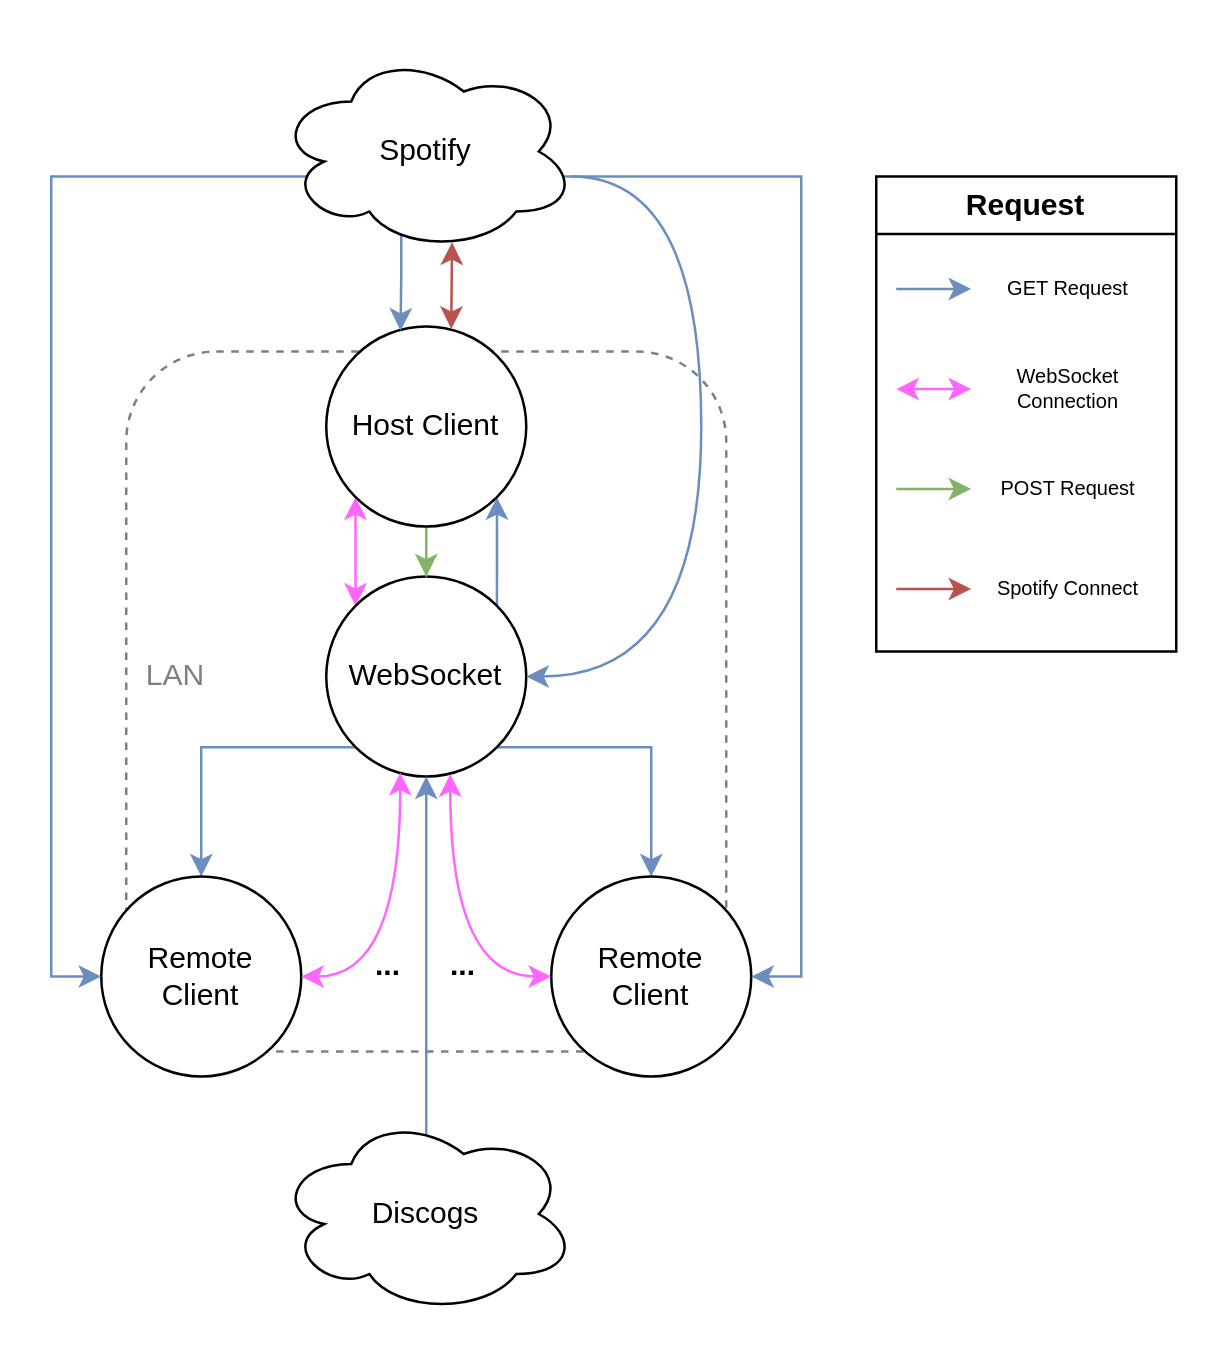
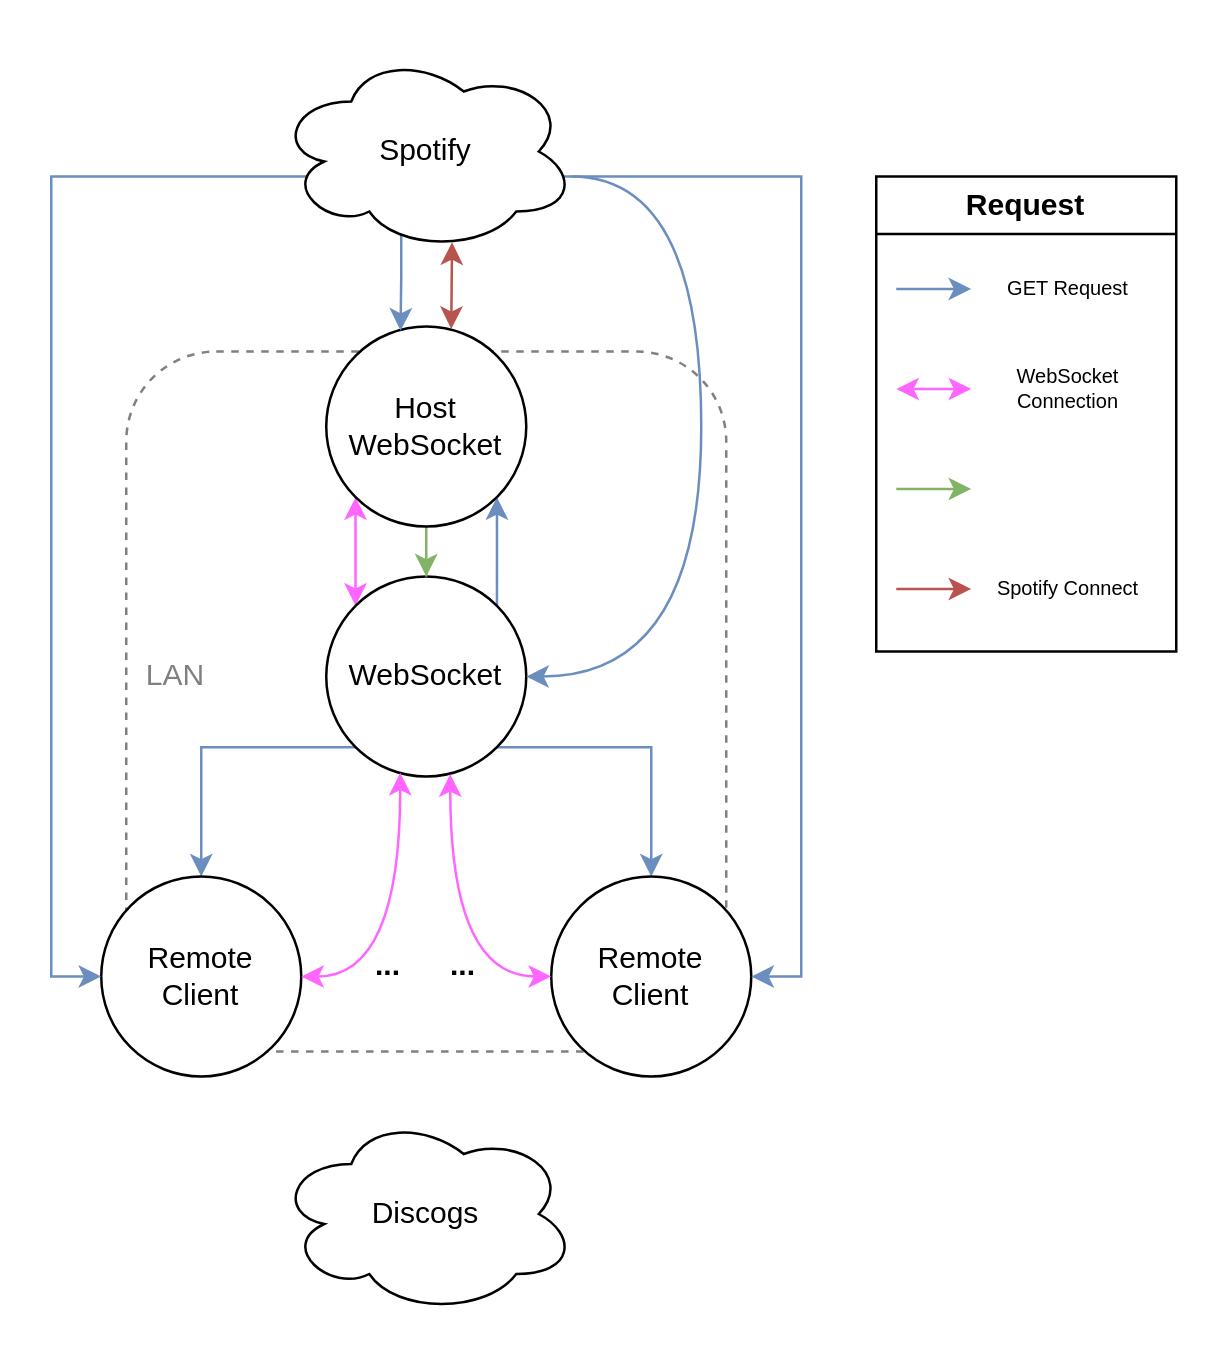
  <mxCell id="0" />
  <mxCell id="1" parent="0" />
  <mxCell id="2" value="" style="rounded=1;whiteSpace=wrap;html=1;fillColor=none;dashed=1;fontColor=#333333;strokeColor=#808080;" vertex="1" parent="1"><mxGeometry x="50" y="140" width="240" height="280" as="geometry" /></mxCell>
  <mxCell id="3" style="edgeStyle=orthogonalEdgeStyle;rounded=0;orthogonalLoop=1;jettySize=auto;html=1;exitX=0;exitY=0;exitDx=0;exitDy=0;entryX=0;entryY=1;entryDx=0;entryDy=0;startArrow=classic;startFill=1;fillColor=#ffcccc;strokeColor=#FF66FF;" edge="1" parent="1" source="7" target="9"><mxGeometry relative="1" as="geometry" /></mxCell>
  <mxCell id="4" style="edgeStyle=orthogonalEdgeStyle;rounded=0;orthogonalLoop=1;jettySize=auto;html=1;exitX=1;exitY=0;exitDx=0;exitDy=0;entryX=1;entryY=1;entryDx=0;entryDy=0;strokeColor=#6c8ebf;fillColor=#dae8fc;" edge="1" parent="1" source="7" target="9"><mxGeometry relative="1" as="geometry" /></mxCell>
  <mxCell id="5" style="edgeStyle=orthogonalEdgeStyle;rounded=0;orthogonalLoop=1;jettySize=auto;html=1;exitX=0;exitY=1;exitDx=0;exitDy=0;entryX=0.5;entryY=0;entryDx=0;entryDy=0;fillColor=#dae8fc;strokeColor=#6c8ebf;" edge="1" parent="1" source="7" target="10"><mxGeometry relative="1" as="geometry" /></mxCell>
  <mxCell id="6" style="edgeStyle=orthogonalEdgeStyle;rounded=0;orthogonalLoop=1;jettySize=auto;html=1;exitX=1;exitY=1;exitDx=0;exitDy=0;entryX=0.5;entryY=0;entryDx=0;entryDy=0;fillColor=#dae8fc;strokeColor=#6c8ebf;" edge="1" parent="1" source="7" target="11"><mxGeometry relative="1" as="geometry" /></mxCell>
  <mxCell id="7" value="WebSocket" style="ellipse;whiteSpace=wrap;html=1;aspect=fixed;" vertex="1" parent="1"><mxGeometry x="130" y="230" width="80" height="80" as="geometry" /></mxCell>
  <mxCell id="8" style="edgeStyle=orthogonalEdgeStyle;rounded=0;orthogonalLoop=1;jettySize=auto;html=1;entryX=0.5;entryY=0;entryDx=0;entryDy=0;fillColor=#d5e8d4;strokeColor=#82b366;" edge="1" parent="1" source="9" target="7"><mxGeometry relative="1" as="geometry" /></mxCell>
- <mxCell id="9" value="Host Client" style="ellipse;whiteSpace=wrap;html=1;aspect=fixed;" vertex="1" parent="1"><mxGeometry x="130" y="130" width="80" height="80" as="geometry" /></mxCell>
+ <mxCell id="9" value="Host WebSocket" style="ellipse;whiteSpace=wrap;html=1;aspect=fixed;" vertex="1" parent="1"><mxGeometry x="130" y="130" width="80" height="80" as="geometry" /></mxCell>
  <mxCell id="10" value="&lt;div&gt;Remote&lt;/div&gt;&lt;div&gt;Client&lt;/div&gt;" style="ellipse;whiteSpace=wrap;html=1;aspect=fixed;" vertex="1" parent="1"><mxGeometry x="40" y="350" width="80" height="80" as="geometry" /></mxCell>
  <mxCell id="11" value="&lt;div&gt;Remote&lt;/div&gt;&lt;div&gt;Client&lt;/div&gt;" style="ellipse;whiteSpace=wrap;html=1;aspect=fixed;" vertex="1" parent="1"><mxGeometry x="220" y="350" width="80" height="80" as="geometry" /></mxCell>
  <mxCell id="12" style="edgeStyle=orthogonalEdgeStyle;rounded=0;orthogonalLoop=1;jettySize=auto;html=1;entryX=1;entryY=0.5;entryDx=0;entryDy=0;curved=1;fillColor=#dae8fc;strokeColor=#6c8ebf;" edge="1" parent="1" source="29" target="7"><mxGeometry relative="1" as="geometry"><Array as="points"><mxPoint x="280" y="70" /><mxPoint x="280" y="270" /></Array></mxGeometry></mxCell>
  <mxCell id="13" style="edgeStyle=orthogonalEdgeStyle;rounded=0;orthogonalLoop=1;jettySize=auto;html=1;entryX=0;entryY=0.5;entryDx=0;entryDy=0;fillColor=#dae8fc;strokeColor=#6c8ebf;exitX=0.25;exitY=0.5;exitDx=0;exitDy=0;exitPerimeter=0;" edge="1" parent="1" source="29" target="10"><mxGeometry relative="1" as="geometry"><Array as="points"><mxPoint x="140" y="70" /><mxPoint x="20" y="70" /><mxPoint x="20" y="390" /></Array></mxGeometry></mxCell>
  <mxCell id="14" style="edgeStyle=orthogonalEdgeStyle;rounded=0;orthogonalLoop=1;jettySize=auto;html=1;entryX=1;entryY=0.5;entryDx=0;entryDy=0;fillColor=#dae8fc;strokeColor=#6c8ebf;exitX=0.833;exitY=0.5;exitDx=0;exitDy=0;exitPerimeter=0;flowAnimation=0;shadow=0;" edge="1" parent="1" source="29" target="11"><mxGeometry relative="1" as="geometry"><Array as="points"><mxPoint x="210" y="70" /><mxPoint x="320" y="70" /><mxPoint x="320" y="390" /></Array></mxGeometry></mxCell>
  <mxCell id="15" value="" style="edgeStyle=orthogonalEdgeStyle;rounded=0;orthogonalLoop=1;jettySize=auto;html=1;exitX=0.586;exitY=0.954;exitDx=0;exitDy=0;exitPerimeter=0;startArrow=classic;startFill=1;fillColor=#f8cecc;strokeColor=#b85450;" edge="1" parent="1" source="29"><mxGeometry relative="1" as="geometry"><mxPoint x="180.12" y="97" as="sourcePoint" /><mxPoint x="180" y="131" as="targetPoint" /></mxGeometry></mxCell>
  <mxCell id="16" value="Request" style="swimlane;whiteSpace=wrap;html=1;" vertex="1" parent="1"><mxGeometry x="350" y="70" width="120" height="190" as="geometry" /></mxCell>
  <mxCell id="17" style="edgeStyle=orthogonalEdgeStyle;rounded=0;orthogonalLoop=1;jettySize=auto;html=1;fillColor=#dae8fc;strokeColor=#6c8ebf;" edge="1" parent="16"><mxGeometry relative="1" as="geometry"><mxPoint x="8" y="45" as="sourcePoint" /><mxPoint x="38" y="45" as="targetPoint" /></mxGeometry></mxCell>
  <mxCell id="18" value="GET Request" style="text;html=1;align=center;verticalAlign=middle;whiteSpace=wrap;rounded=0;fontSize=8;" vertex="1" parent="16"><mxGeometry x="42" y="30" width="70" height="30" as="geometry" /></mxCell>
  <mxCell id="19" style="edgeStyle=orthogonalEdgeStyle;rounded=0;orthogonalLoop=1;jettySize=auto;html=1;strokeColor=#FF66FF;startArrow=classic;startFill=1;" edge="1" parent="16"><mxGeometry relative="1" as="geometry"><mxPoint x="8" y="85" as="sourcePoint" /><mxPoint x="38" y="85" as="targetPoint" /></mxGeometry></mxCell>
  <mxCell id="20" value="WebSocket Connection" style="text;html=1;align=center;verticalAlign=middle;whiteSpace=wrap;rounded=0;fontSize=8;" vertex="1" parent="16"><mxGeometry x="42" y="70" width="70" height="30" as="geometry" /></mxCell>
  <mxCell id="21" style="edgeStyle=orthogonalEdgeStyle;rounded=0;orthogonalLoop=1;jettySize=auto;html=1;fillColor=#d5e8d4;strokeColor=#82b366;" edge="1" parent="16"><mxGeometry relative="1" as="geometry"><mxPoint x="8" y="125" as="sourcePoint" /><mxPoint x="38" y="125" as="targetPoint" /></mxGeometry></mxCell>
- <mxCell id="22" value="POST Request" style="text;html=1;align=center;verticalAlign=middle;whiteSpace=wrap;rounded=0;fontSize=8;" vertex="1" parent="16"><mxGeometry x="42" y="110" width="70" height="30" as="geometry" /></mxCell>
  <mxCell id="23" style="edgeStyle=orthogonalEdgeStyle;rounded=0;orthogonalLoop=1;jettySize=auto;html=1;fillColor=#f8cecc;strokeColor=#b85450;" edge="1" parent="16"><mxGeometry relative="1" as="geometry"><mxPoint x="8" y="165" as="sourcePoint" /><mxPoint x="38" y="165" as="targetPoint" /></mxGeometry></mxCell>
  <mxCell id="24" value="Spotify Connect" style="text;html=1;align=center;verticalAlign=middle;whiteSpace=wrap;rounded=0;fontSize=8;" vertex="1" parent="16"><mxGeometry x="42" y="150" width="70" height="30" as="geometry" /></mxCell>
  <mxCell id="25" style="edgeStyle=orthogonalEdgeStyle;rounded=0;orthogonalLoop=1;jettySize=auto;html=1;entryX=0.37;entryY=0.981;entryDx=0;entryDy=0;entryPerimeter=0;curved=1;startArrow=classic;startFill=1;strokeColor=#FF66FF;" edge="1" parent="1" source="10" target="7"><mxGeometry relative="1" as="geometry" /></mxCell>
  <mxCell id="26" style="edgeStyle=orthogonalEdgeStyle;rounded=0;orthogonalLoop=1;jettySize=auto;html=1;entryX=0.62;entryY=0.988;entryDx=0;entryDy=0;entryPerimeter=0;curved=1;startArrow=classic;startFill=1;strokeColor=#FF66FF;" edge="1" parent="1" source="11" target="7"><mxGeometry relative="1" as="geometry" /></mxCell>
  <mxCell id="27" value="LAN" style="text;html=1;align=center;verticalAlign=middle;whiteSpace=wrap;rounded=0;fillColor=none;fontColor=#808080;strokeColor=none;" vertex="1" parent="1"><mxGeometry x="40" y="255" width="60" height="30" as="geometry" /></mxCell>
  <mxCell id="28" style="edgeStyle=orthogonalEdgeStyle;rounded=0;orthogonalLoop=1;jettySize=auto;html=1;exitX=0.31;exitY=0.8;exitDx=0;exitDy=0;exitPerimeter=0;entryX=0;entryY=0;entryDx=0;entryDy=0;fillColor=#dae8fc;strokeColor=#6c8ebf;" edge="1" parent="1"><mxGeometry relative="1" as="geometry"><mxPoint x="165.2" y="74" as="sourcePoint" /><mxPoint x="159.716" y="131.716" as="targetPoint" /><Array as="points"><mxPoint x="160" y="74" /><mxPoint x="160" y="110" /><mxPoint x="160" y="110" /></Array></mxGeometry></mxCell>
  <mxCell id="29" value="Spotify" style="ellipse;shape=cloud;whiteSpace=wrap;html=1;" vertex="1" parent="1"><mxGeometry x="110" y="20" width="120" height="80" as="geometry" /></mxCell>
  <mxCell id="30" value="..." style="text;html=1;align=center;verticalAlign=middle;whiteSpace=wrap;rounded=0;fontStyle=1" vertex="1" parent="1"><mxGeometry x="135" y="371" width="40" height="30" as="geometry" /></mxCell>
- <mxCell id="31" style="edgeStyle=orthogonalEdgeStyle;rounded=0;orthogonalLoop=1;jettySize=auto;html=1;entryX=0.5;entryY=1;entryDx=0;entryDy=0;fillColor=#dae8fc;strokeColor=#6c8ebf;exitX=0.5;exitY=0.375;exitDx=0;exitDy=0;exitPerimeter=0;" edge="1" parent="1" source="32" target="7"><mxGeometry relative="1" as="geometry" /></mxCell>
  <mxCell id="32" value="Discogs" style="ellipse;shape=cloud;whiteSpace=wrap;html=1;" vertex="1" parent="1"><mxGeometry x="110" y="445" width="120" height="80" as="geometry" /></mxCell>
  <mxCell id="33" value="..." style="text;html=1;align=center;verticalAlign=middle;whiteSpace=wrap;rounded=0;fontStyle=1" vertex="1" parent="1"><mxGeometry x="165" y="371" width="40" height="30" as="geometry" /></mxCell>
